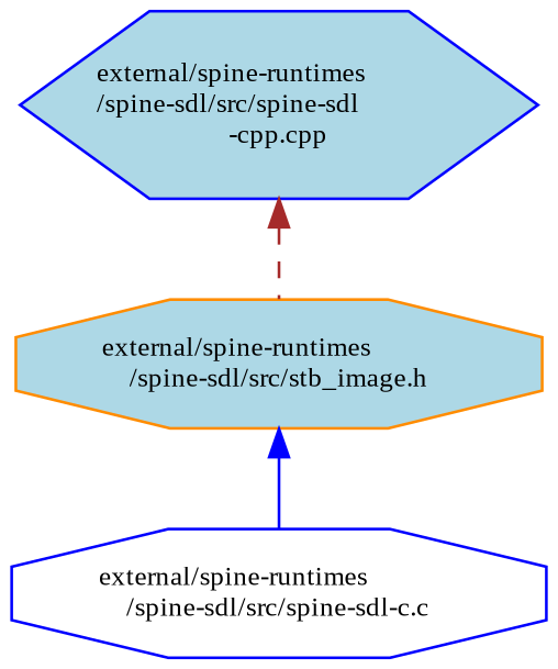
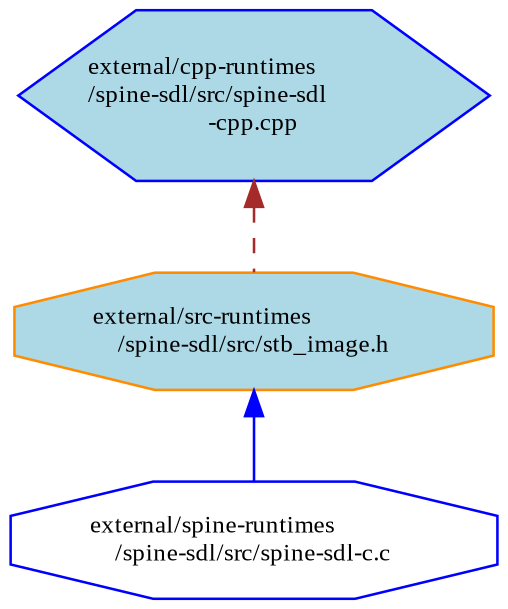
  digraph {
    fontname="Liberation Serif"
    node [color=blue fillcolor=lightblue fontname="Liberation Serif" fontsize=10 shape=octagon style=filled]
    edge [dir=back fontname="Liberation Serif" fontsize=10 labelfontname=Helvetica labelfontsize=10]
-   n1 [color=darkorange fontcolor=black height=0.2 label="external/spine-runtimes\l/spine-sdl/src/stb_image.h" width=0.4]
+   n1 [color=darkorange fontcolor=black height=0.2 label="external/src-runtimes\l/spine-sdl/src/stb_image.h" width=0.4]
    n2 [fillcolor=white height=0.2 label="external/spine-runtimes\l/spine-sdl/src/spine-sdl-c.c" width=0.4]
-   n3 [height=0.2 label="external/spine-runtimes\l/spine-sdl/src/spine-sdl\l-cpp.cpp" shape=hexagon width=0.4]
+   n3 [height=0.2 label="external/cpp-runtimes\l/spine-sdl/src/spine-sdl\l-cpp.cpp" shape=hexagon width=0.4]
    n1 -> n2 [color=blue style=solid]
    n3 -> n1 [color=brown style=dashed]
  }
